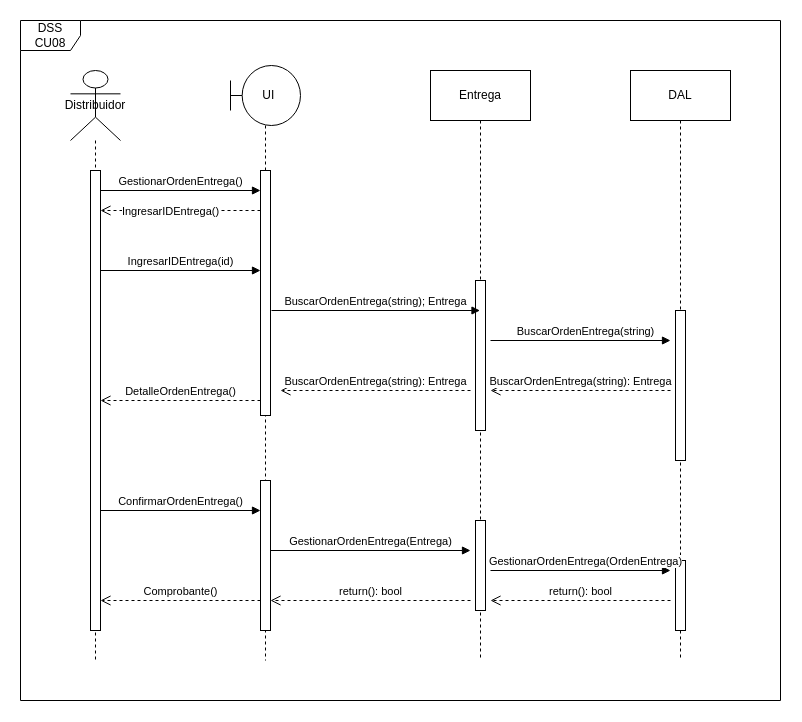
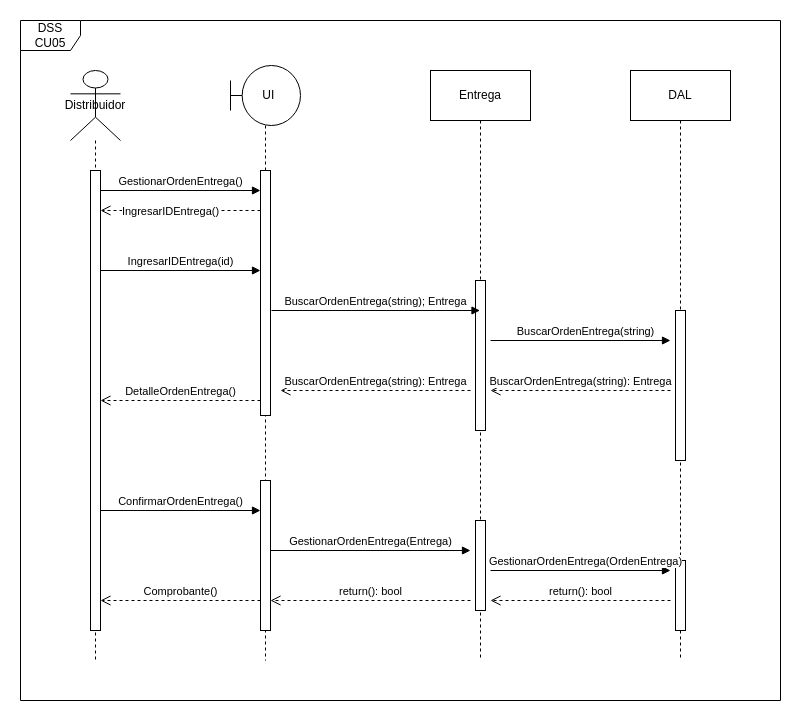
  <mxCell id="0" />
  <mxCell id="1" parent="0" />
  <mxCell id="2" value="Distribuidor" style="shape=umlLifeline;perimeter=lifelinePerimeter;whiteSpace=wrap;html=1;container=1;dropTarget=0;collapsible=0;recursiveResize=0;outlineConnect=0;portConstraint=eastwest;newEdgeStyle={&quot;curved&quot;:0,&quot;rounded&quot;:0};participant=umlActor;size=70;" vertex="1" parent="1"><mxGeometry x="70" y="70" width="50" height="590" as="geometry" /></mxCell>
  <mxCell id="3" value="" style="html=1;points=[[0,0,0,0,5],[0,1,0,0,-5],[1,0,0,0,5],[1,1,0,0,-5]];perimeter=orthogonalPerimeter;outlineConnect=0;targetShapes=umlLifeline;portConstraint=eastwest;newEdgeStyle={&quot;curved&quot;:0,&quot;rounded&quot;:0};" vertex="1" parent="2"><mxGeometry x="20" y="100" width="10" height="460" as="geometry" /></mxCell>
  <mxCell id="4" value="&amp;nbsp; UI" style="shape=umlLifeline;perimeter=lifelinePerimeter;whiteSpace=wrap;html=1;container=1;dropTarget=0;collapsible=0;recursiveResize=0;outlineConnect=0;portConstraint=eastwest;newEdgeStyle={&quot;curved&quot;:0,&quot;rounded&quot;:0};participant=umlBoundary;size=60;" vertex="1" parent="1"><mxGeometry x="230" y="65" width="70" height="595" as="geometry" /></mxCell>
  <mxCell id="5" value="" style="html=1;points=[[0,0,0,0,5],[0,1,0,0,-5],[1,0,0,0,5],[1,1,0,0,-5]];perimeter=orthogonalPerimeter;outlineConnect=0;targetShapes=umlLifeline;portConstraint=eastwest;newEdgeStyle={&quot;curved&quot;:0,&quot;rounded&quot;:0};" vertex="1" parent="4"><mxGeometry x="30" y="105" width="10" height="245" as="geometry" /></mxCell>
  <mxCell id="6" value="" style="html=1;points=[[0,0,0,0,5],[0,1,0,0,-5],[1,0,0,0,5],[1,1,0,0,-5]];perimeter=orthogonalPerimeter;outlineConnect=0;targetShapes=umlLifeline;portConstraint=eastwest;newEdgeStyle={&quot;curved&quot;:0,&quot;rounded&quot;:0};" vertex="1" parent="4"><mxGeometry x="30" y="415" width="10" height="150" as="geometry" /></mxCell>
  <mxCell id="7" value="Entrega" style="shape=umlLifeline;perimeter=lifelinePerimeter;whiteSpace=wrap;html=1;container=1;dropTarget=0;collapsible=0;recursiveResize=0;outlineConnect=0;portConstraint=eastwest;newEdgeStyle={&quot;curved&quot;:0,&quot;rounded&quot;:0};size=50;" vertex="1" parent="1"><mxGeometry x="430" y="70" width="100" height="590" as="geometry" /></mxCell>
  <mxCell id="8" value="" style="html=1;points=[[0,0,0,0,5],[0,1,0,0,-5],[1,0,0,0,5],[1,1,0,0,-5]];perimeter=orthogonalPerimeter;outlineConnect=0;targetShapes=umlLifeline;portConstraint=eastwest;newEdgeStyle={&quot;curved&quot;:0,&quot;rounded&quot;:0};" vertex="1" parent="7"><mxGeometry x="45" y="210" width="10" height="150" as="geometry" /></mxCell>
  <mxCell id="9" value="" style="html=1;points=[[0,0,0,0,5],[0,1,0,0,-5],[1,0,0,0,5],[1,1,0,0,-5]];perimeter=orthogonalPerimeter;outlineConnect=0;targetShapes=umlLifeline;portConstraint=eastwest;newEdgeStyle={&quot;curved&quot;:0,&quot;rounded&quot;:0};" vertex="1" parent="7"><mxGeometry x="45" y="450" width="10" height="90" as="geometry" /></mxCell>
  <mxCell id="10" value="DAL" style="shape=umlLifeline;perimeter=lifelinePerimeter;whiteSpace=wrap;html=1;container=1;dropTarget=0;collapsible=0;recursiveResize=0;outlineConnect=0;portConstraint=eastwest;newEdgeStyle={&quot;curved&quot;:0,&quot;rounded&quot;:0};size=50;" vertex="1" parent="1"><mxGeometry x="630" y="70" width="100" height="590" as="geometry" /></mxCell>
  <mxCell id="11" value="" style="html=1;points=[[0,0,0,0,5],[0,1,0,0,-5],[1,0,0,0,5],[1,1,0,0,-5]];perimeter=orthogonalPerimeter;outlineConnect=0;targetShapes=umlLifeline;portConstraint=eastwest;newEdgeStyle={&quot;curved&quot;:0,&quot;rounded&quot;:0};" vertex="1" parent="10"><mxGeometry x="45" y="240" width="10" height="150" as="geometry" /></mxCell>
  <mxCell id="12" value="" style="html=1;points=[[0,0,0,0,5],[0,1,0,0,-5],[1,0,0,0,5],[1,1,0,0,-5]];perimeter=orthogonalPerimeter;outlineConnect=0;targetShapes=umlLifeline;portConstraint=eastwest;newEdgeStyle={&quot;curved&quot;:0,&quot;rounded&quot;:0};" vertex="1" parent="10"><mxGeometry x="45" y="490" width="10" height="70" as="geometry" /></mxCell>
  <mxCell id="13" value="GestionarOrdenEntrega()" style="html=1;verticalAlign=bottom;endArrow=block;curved=0;rounded=0;" edge="1" parent="1"><mxGeometry width="80" relative="1" as="geometry"><mxPoint x="100" y="190" as="sourcePoint" /><mxPoint x="260" y="190" as="targetPoint" /></mxGeometry></mxCell>
  <mxCell id="14" value="IngresarIDEntrega()" style="html=1;verticalAlign=bottom;endArrow=open;dashed=1;endSize=8;curved=0;rounded=0;" edge="1" parent="1"><mxGeometry x="0.125" y="10" relative="1" as="geometry"><mxPoint x="260" y="210" as="sourcePoint" /><mxPoint x="100" y="210" as="targetPoint" /><mxPoint as="offset" /></mxGeometry></mxCell>
  <mxCell id="15" value="IngresarIDEntrega(id)" style="html=1;verticalAlign=bottom;endArrow=block;curved=0;rounded=0;" edge="1" parent="1"><mxGeometry width="80" relative="1" as="geometry"><mxPoint x="100" y="270" as="sourcePoint" /><mxPoint x="260" y="270" as="targetPoint" /></mxGeometry></mxCell>
  <mxCell id="16" value="BuscarOrdenEntrega(string); Entrega" style="html=1;verticalAlign=bottom;endArrow=block;curved=0;rounded=0;" edge="1" parent="1" target="7"><mxGeometry width="80" relative="1" as="geometry"><mxPoint x="271" y="310" as="sourcePoint" /><mxPoint x="436" y="310" as="targetPoint" /></mxGeometry></mxCell>
  <mxCell id="17" value="BuscarOrdenEntrega(string)" style="html=1;verticalAlign=bottom;endArrow=block;curved=0;rounded=0;" edge="1" parent="1"><mxGeometry x="0.053" width="80" relative="1" as="geometry"><mxPoint x="490" y="340" as="sourcePoint" /><mxPoint x="670" y="340" as="targetPoint" /><mxPoint as="offset" /></mxGeometry></mxCell>
  <mxCell id="18" value="BuscarOrdenEntrega(string): Entrega" style="html=1;verticalAlign=bottom;endArrow=open;dashed=1;endSize=8;curved=0;rounded=0;" edge="1" parent="1"><mxGeometry relative="1" as="geometry"><mxPoint x="670" y="390" as="sourcePoint" /><mxPoint x="490" y="390" as="targetPoint" /><mxPoint as="offset" /></mxGeometry></mxCell>
  <mxCell id="19" value="BuscarOrdenEntrega(string): Entrega" style="html=1;verticalAlign=bottom;endArrow=open;dashed=1;endSize=8;curved=0;rounded=0;" edge="1" parent="1"><mxGeometry relative="1" as="geometry"><mxPoint x="470" y="390" as="sourcePoint" /><mxPoint x="280" y="390" as="targetPoint" /><mxPoint as="offset" /></mxGeometry></mxCell>
  <mxCell id="20" value="DetalleOrdenEntrega()" style="html=1;verticalAlign=bottom;endArrow=open;dashed=1;endSize=8;curved=0;rounded=0;" edge="1" parent="1"><mxGeometry relative="1" as="geometry"><mxPoint x="260" y="400" as="sourcePoint" /><mxPoint x="100" y="400" as="targetPoint" /><mxPoint as="offset" /></mxGeometry></mxCell>
  <mxCell id="21" value="ConfirmarOrdenEntrega()" style="html=1;verticalAlign=bottom;endArrow=block;curved=0;rounded=0;" edge="1" parent="1"><mxGeometry width="80" relative="1" as="geometry"><mxPoint x="100" y="510" as="sourcePoint" /><mxPoint x="260" y="510" as="targetPoint" /></mxGeometry></mxCell>
  <mxCell id="22" value="GestionarOrdenEntrega(Entrega)" style="html=1;verticalAlign=bottom;endArrow=block;curved=0;rounded=0;" edge="1" parent="1"><mxGeometry width="80" relative="1" as="geometry"><mxPoint x="270" y="550" as="sourcePoint" /><mxPoint x="470" y="550" as="targetPoint" /></mxGeometry></mxCell>
  <mxCell id="23" value="GestionarOrdenEntrega(OrdenEntrega)" style="html=1;verticalAlign=bottom;endArrow=block;curved=0;rounded=0;" edge="1" parent="1"><mxGeometry x="0.056" width="80" relative="1" as="geometry"><mxPoint x="490" y="570" as="sourcePoint" /><mxPoint x="670" y="570" as="targetPoint" /><mxPoint as="offset" /></mxGeometry></mxCell>
  <mxCell id="24" value="return(): bool" style="html=1;verticalAlign=bottom;endArrow=open;dashed=1;endSize=8;curved=0;rounded=0;" edge="1" parent="1"><mxGeometry relative="1" as="geometry"><mxPoint x="670" y="600" as="sourcePoint" /><mxPoint x="490" y="600" as="targetPoint" /></mxGeometry></mxCell>
  <mxCell id="25" value="return(): bool" style="html=1;verticalAlign=bottom;endArrow=open;dashed=1;endSize=8;curved=0;rounded=0;" edge="1" parent="1"><mxGeometry relative="1" as="geometry"><mxPoint x="470" y="600" as="sourcePoint" /><mxPoint x="270" y="600" as="targetPoint" /></mxGeometry></mxCell>
  <mxCell id="26" value="Comprobante()" style="html=1;verticalAlign=bottom;endArrow=open;dashed=1;endSize=8;curved=0;rounded=0;" edge="1" parent="1"><mxGeometry relative="1" as="geometry"><mxPoint x="260" y="600" as="sourcePoint" /><mxPoint x="100" y="600" as="targetPoint" /><mxPoint as="offset" /></mxGeometry></mxCell>
- <mxCell id="27" value="DSS CU08" style="shape=umlFrame;whiteSpace=wrap;html=1;pointerEvents=0;" vertex="1" parent="1"><mxGeometry x="20" y="20" width="760" height="680" as="geometry" /></mxCell>
+ <mxCell id="27" value="DSS CU05" style="shape=umlFrame;whiteSpace=wrap;html=1;pointerEvents=0;" vertex="1" parent="1"><mxGeometry x="20" y="20" width="760" height="680" as="geometry" /></mxCell>
